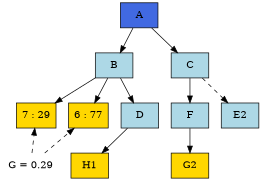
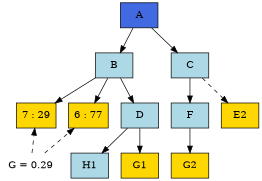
  digraph {
    rankdir=TD
    node [fillcolor=gold shape=rectangle style=filled]
-   H1
+   H1 [fillcolor=lightblue]
    n2 [label="G = 0.29" shape=plaintext fillcolor="" style=""]
    n3 [label="7 : 29"]
    n4 [label="6 : 77"]
    A [fillcolor=royalblue]
    B [fillcolor=lightblue]
    C [fillcolor=lightblue]
    D [fillcolor=lightblue]
    F [fillcolor=lightblue]
-   E2 [fillcolor=lightblue]
+   E2
+   G1
    G2
    subgraph sub_1 {
      rank=same
      H1
      n2
    }
    n2 -> n3 [constraint=false style=dashed]
    n2 -> n4 [constraint=false style=dashed]
    A -> B
    A -> C
    B -> n3
    B -> n4
    B -> D
    C -> F
    C -> E2 [style=dashed]
    D -> H1
+   D -> G1
    F -> G2
  }
